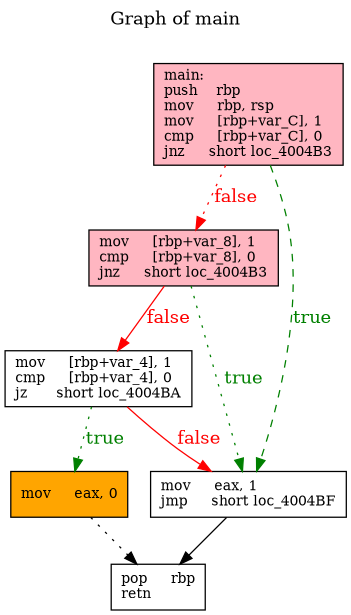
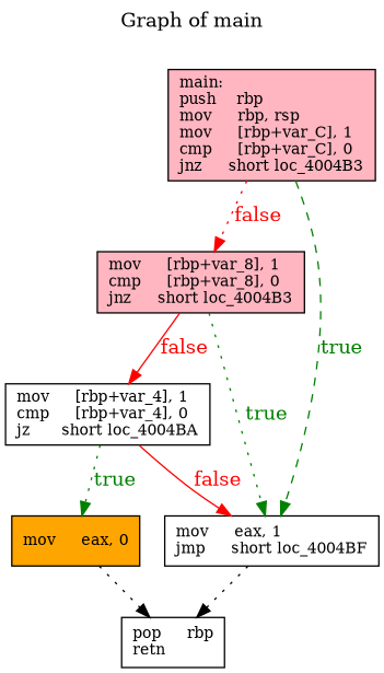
  digraph {
    label="Graph of main"
    labelloc=top
    node [fillcolor=white fontsize=11 shape=box style=filled]
    edge [arrowhead=normal color="#ff0000" fontcolor="#ff0000" style=dotted]
    n1 [fillcolor=lightpink label="main:\lpush    rbp\lmov     rbp, rsp\lmov     [rbp+var_C], 1\lcmp     [rbp+var_C], 0\ljnz     short loc_4004B3\l" rank=0]
    n2 [fillcolor=lightpink label="mov     [rbp+var_8], 1\lcmp     [rbp+var_8], 0\ljnz     short loc_4004B3\l"]
    n3 [label="mov     eax, 1\ljmp     short loc_4004BF\l"]
    n4 [label="mov     [rbp+var_4], 1\lcmp     [rbp+var_4], 0\ljz      short loc_4004BA\l"]
    n5 [label="pop     rbp\lretn\l" rank=6]
    n6 [fillcolor=orange label="mov     eax, 0\l"]
    n1 -> n2 [label=false]
    n1 -> n3 [color="#008000" fontcolor="#008000" label=true style=dashed]
    n2 -> n3 [color="#008000" fontcolor="#008000" label=true]
    n2 -> n4 [label=false style=solid]
-   n3 -> n5 [color="#000000" style=solid fontcolor=""]
+   n3 -> n5 [color="#000000" fontcolor=""]
    n4 -> n3 [label=false style=solid]
    n4 -> n6 [color="#008000" fontcolor="#008000" label=true]
    n6 -> n5 [color="#000000" fontcolor=""]
  }
